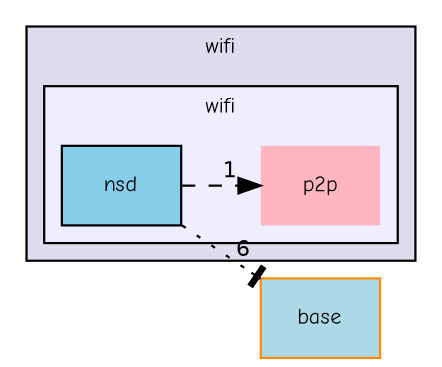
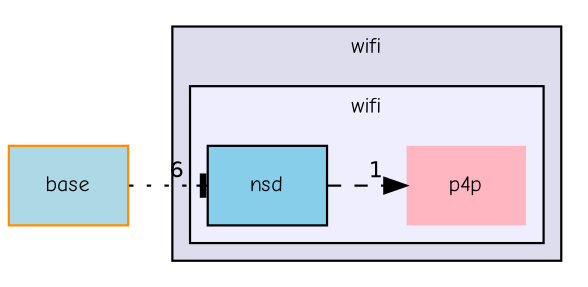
  digraph {
    compound=true
    fontname="Comic Neue"
    rankdir=LR
    node [color=black fontname="Comic Neue" fontsize=10 shape=box style=filled]
    edge [fontname="Comic Neue" labeldistance=1.5 labelfontname=Helvetica labelfontsize=10]
-   n1 [fillcolor=lightpink label=p2p shape=plaintext]
+   n1 [fillcolor=lightpink label=p4p shape=plaintext]
    n2 [fillcolor=skyblue label=nsd]
    n3 [color=darkorange fillcolor=lightblue label=base]
    subgraph cluster_1 {
      bgcolor="#ddddee"
      fontsize=10
      label=wifi
      pencolor=black
      subgraph cluster_2 {
        bgcolor="#eeeeff"
        fontsize=10
        label=wifi
        pencolor=black
        n1
        n2
      }
    }
    n2 -> n1 [arrowhead=normal headlabel=1 style=dashed]
-   n2 -> n3 [arrowhead=tee headlabel=6 style=dotted]
+   n3 -> n2 [arrowhead=tee headlabel=6 style=dotted]
  }
